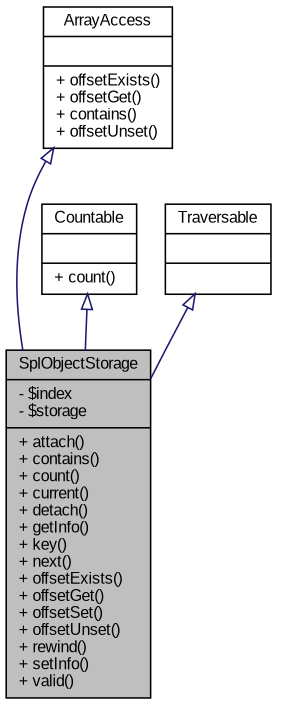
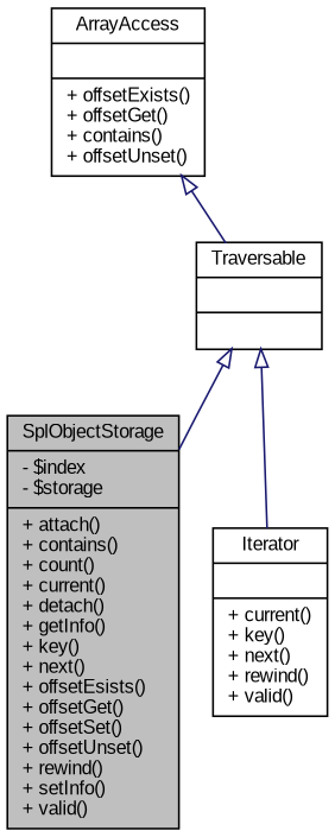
  digraph {
    fontname="Liberation Sans"
    node [color=black fillcolor=white fontname="Liberation Sans" fontsize=10 shape=record style=filled]
    edge [arrowtail=onormal color=midnightblue dir=back fontname="Liberation Sans" fontsize=10 labelfontname=Helvetica labelfontsize=10 style=solid]
-   n1 [fillcolor=grey75 fontcolor=black height=0.2 label="{SplObjectStorage\n|- $index\l- $storage\l|+ attach()\l+ contains()\l+ count()\l+ current()\l+ detach()\l+ getInfo()\l+ key()\l+ next()\l+ offsetExists()\l+ offsetGet()\l+ offsetSet()\l+ offsetUnset()\l+ rewind()\l+ setInfo()\l+ valid()\l}" width=0.4]
+   n1 [fillcolor=grey75 fontcolor=black height=0.2 label="{SplObjectStorage\n|- $index\l- $storage\l|+ attach()\l+ contains()\l+ count()\l+ current()\l+ detach()\l+ getInfo()\l+ key()\l+ next()\l+ offsetEsists()\l+ offsetGet()\l+ offsetSet()\l+ offsetUnset()\l+ rewind()\l+ setInfo()\l+ valid()\l}" width=0.4]
+   n2 [height=0.2 label="{Iterator\n||+ current()\l+ key()\l+ next()\l+ rewind()\l+ valid()\l}" width=0.4]
    n3 [height=0.2 label="{Traversable\n||}" width=0.4]
-   n4 [height=0.2 label="{Countable\n||+ count()\l}" width=0.4]
    n5 [height=0.2 label="{ArrayAccess\n||+ offsetExists()\l+ offsetGet()\l+ contains()\l+ offsetUnset()\l}" width=0.4]
    n3 -> n1
-   n4 -> n1
-   n5 -> n1
+   n3 -> n2
+   n5 -> n3
  }
